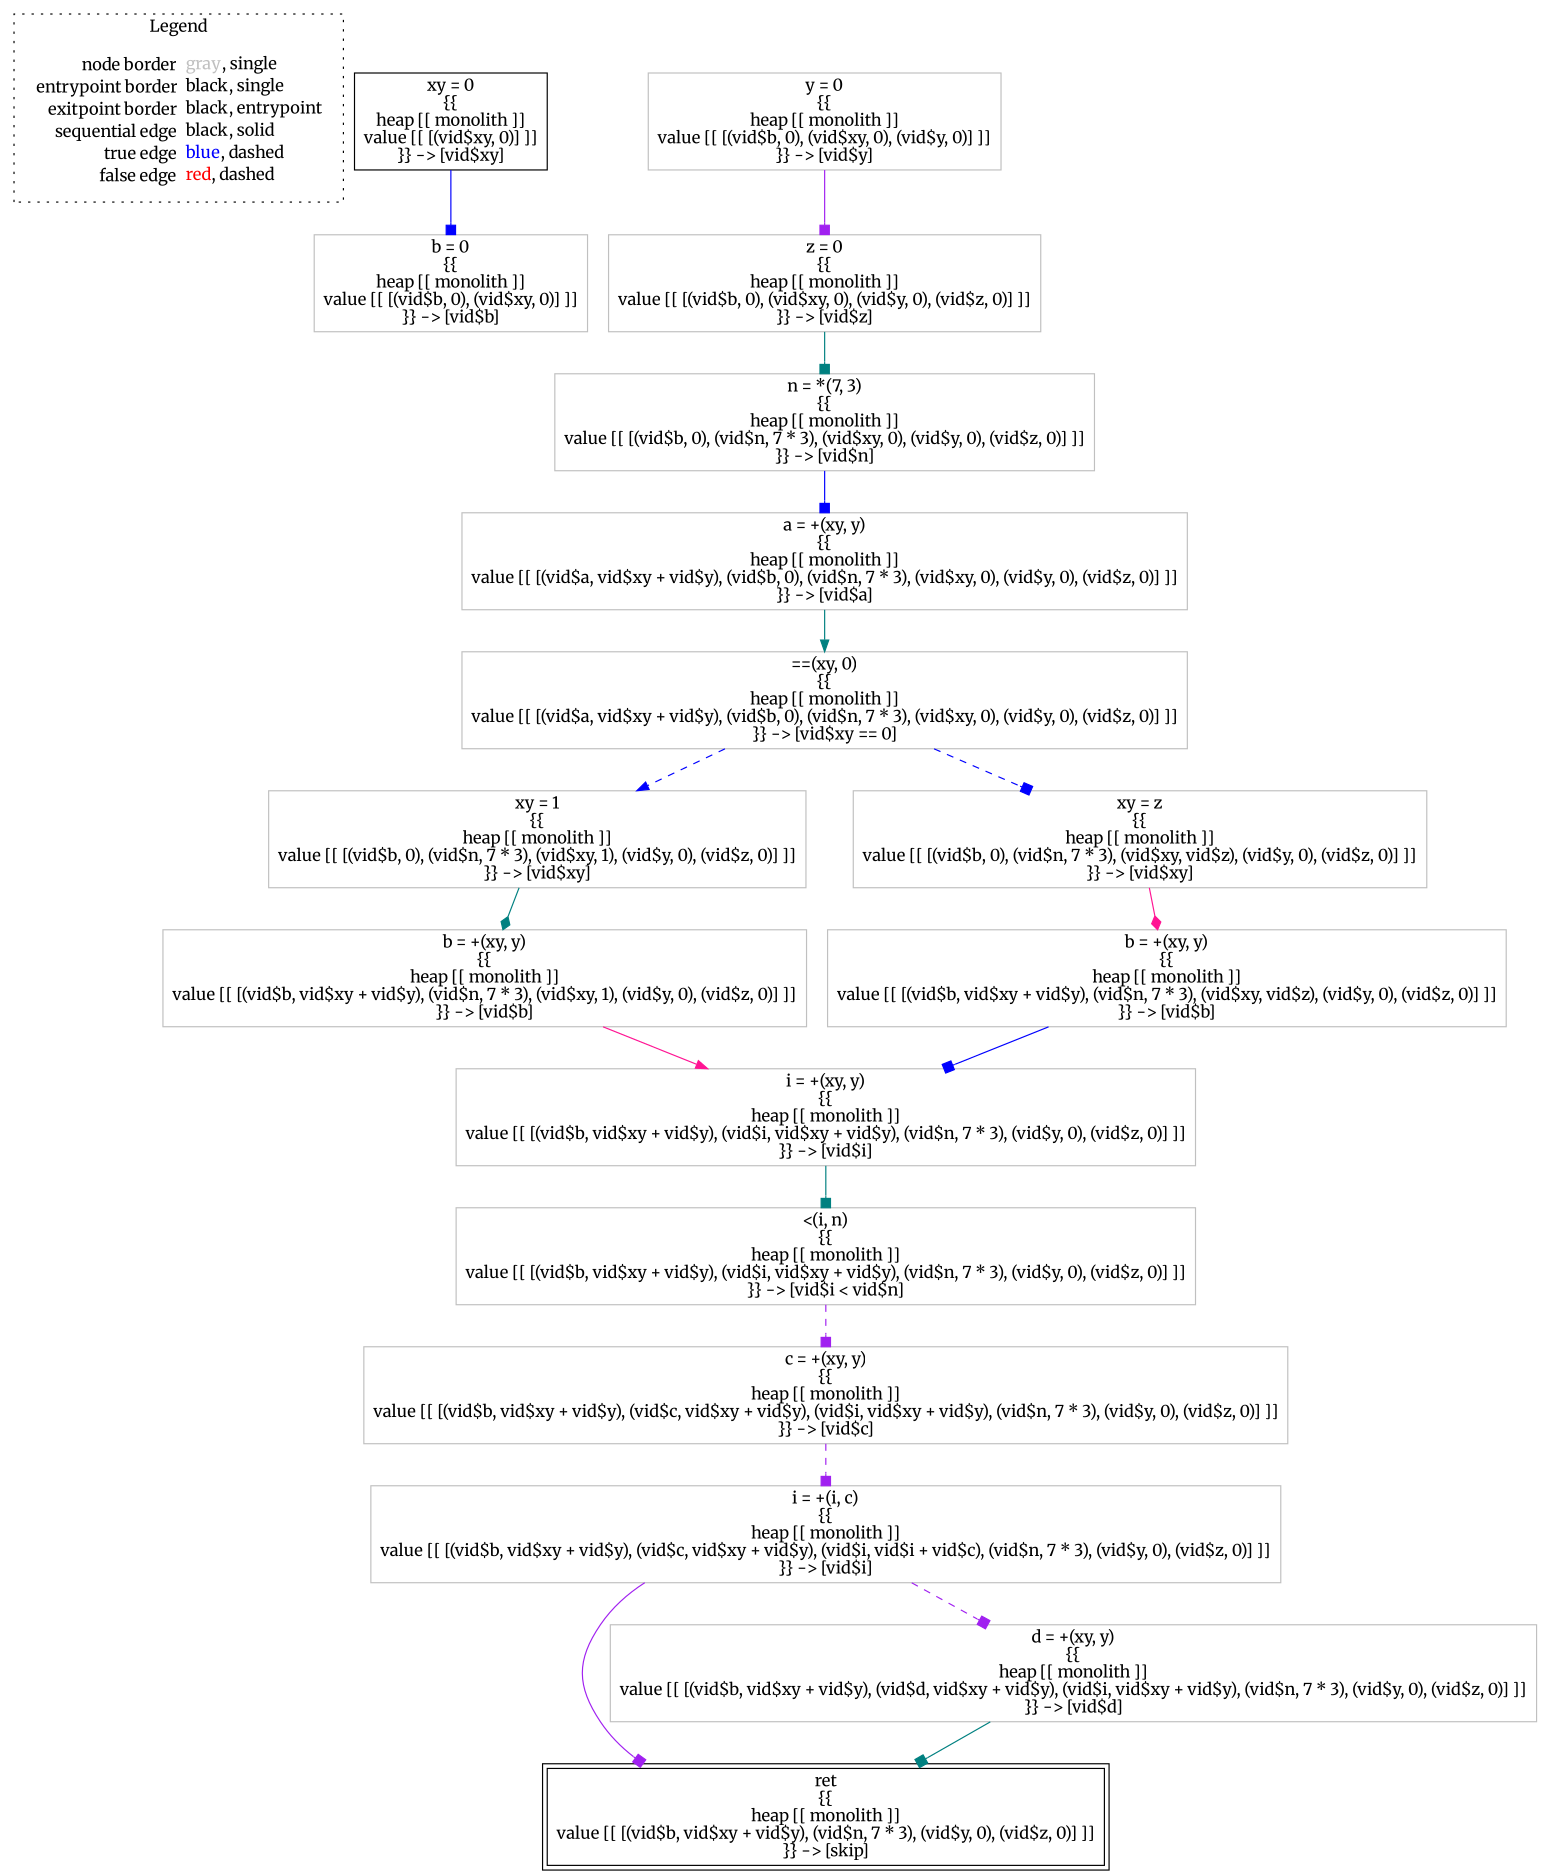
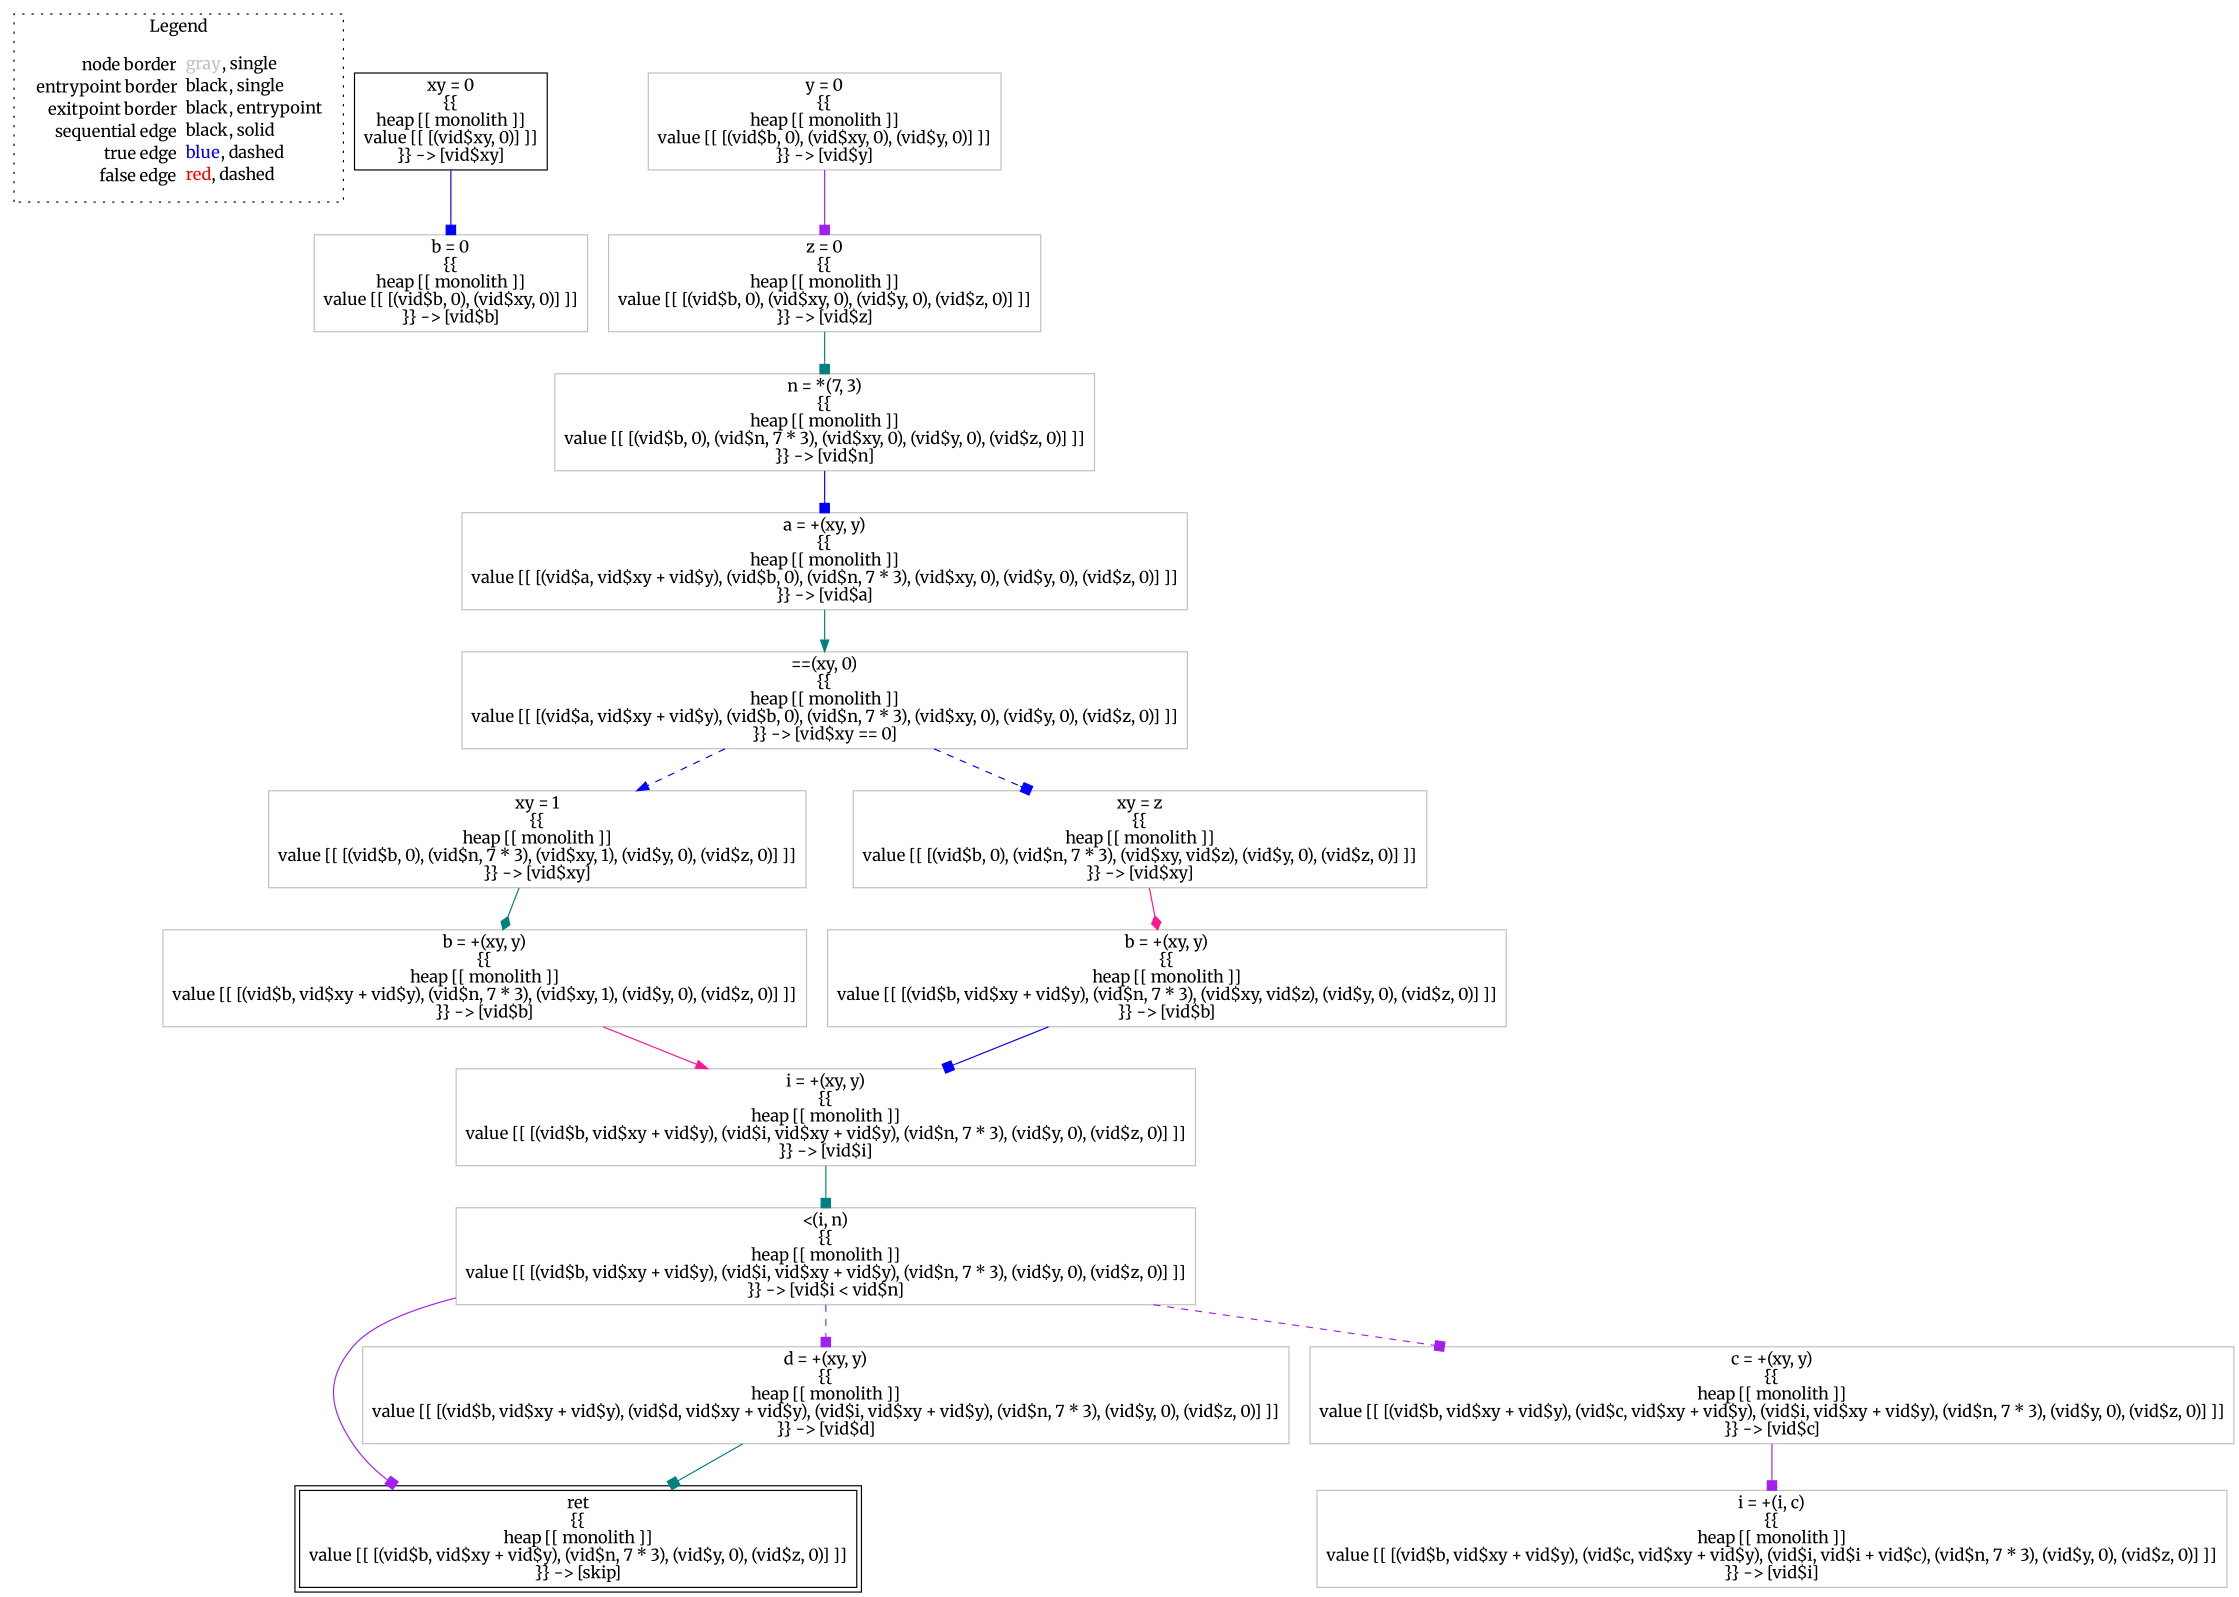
  digraph {
    fontname=Merriweather
    node [fontname=Merriweather shape=rect color=gray]
    edge [arrowhead=box color=blue fontname=Merriweather]
    n1 [label=<<table border="0" cellpadding="2" cellspacing="0" cellborder="0"><tr><td align="right">node border&nbsp;</td><td align="left"><font color="gray">gray</font>, single</td></tr><tr><td align="right">entrypoint border&nbsp;</td><td align="left"><font color="black">black</font>, single</td></tr><tr><td align="right">exitpoint border&nbsp;</td><td align="left"><font color="black">black</font>, entrypoint</td></tr><tr><td align="right">sequential edge&nbsp;</td><td align="left"><font color="black">black</font>, solid</td></tr><tr><td align="right">true edge&nbsp;</td><td align="left"><font color="blue">blue</font>, dashed</td></tr><tr><td align="right">false edge&nbsp;</td><td align="left"><font color="red">red</font>, dashed</td></tr></table>> shape=plaintext color=""]
    n2 [color=black label=<xy = 0<BR/>{{<BR/>heap [[ monolith ]]<BR/>value [[ [(vid$xy, 0)] ]]<BR/>}} -&gt; [vid$xy]>]
    n3 [label=<b = 0<BR/>{{<BR/>heap [[ monolith ]]<BR/>value [[ [(vid$b, 0), (vid$xy, 0)] ]]<BR/>}} -&gt; [vid$b]>]
    n4 [label=<b = +(xy, y)<BR/>{{<BR/>heap [[ monolith ]]<BR/>value [[ [(vid$b, vid$xy + vid$y), (vid$n, 7 * 3), (vid$xy, vid$z), (vid$y, 0), (vid$z, 0)] ]]<BR/>}} -&gt; [vid$b]>]
    n5 [label=<i = +(xy, y)<BR/>{{<BR/>heap [[ monolith ]]<BR/>value [[ [(vid$b, vid$xy + vid$y), (vid$i, vid$xy + vid$y), (vid$n, 7 * 3), (vid$y, 0), (vid$z, 0)] ]]<BR/>}} -&gt; [vid$i]>]
    n6 [label=<&lt;(i, n)<BR/>{{<BR/>heap [[ monolith ]]<BR/>value [[ [(vid$b, vid$xy + vid$y), (vid$i, vid$xy + vid$y), (vid$n, 7 * 3), (vid$y, 0), (vid$z, 0)] ]]<BR/>}} -&gt; [vid$i &lt; vid$n]>]
    n7 [label=<i = +(i, c)<BR/>{{<BR/>heap [[ monolith ]]<BR/>value [[ [(vid$b, vid$xy + vid$y), (vid$c, vid$xy + vid$y), (vid$i, vid$i + vid$c), (vid$n, 7 * 3), (vid$y, 0), (vid$z, 0)] ]]<BR/>}} -&gt; [vid$i]>]
    n8 [color=black label=<ret<BR/>{{<BR/>heap [[ monolith ]]<BR/>value [[ [(vid$b, vid$xy + vid$y), (vid$n, 7 * 3), (vid$y, 0), (vid$z, 0)] ]]<BR/>}} -&gt; [skip]> peripheries=2]
    n9 [label=<c = +(xy, y)<BR/>{{<BR/>heap [[ monolith ]]<BR/>value [[ [(vid$b, vid$xy + vid$y), (vid$c, vid$xy + vid$y), (vid$i, vid$xy + vid$y), (vid$n, 7 * 3), (vid$y, 0), (vid$z, 0)] ]]<BR/>}} -&gt; [vid$c]>]
    n10 [label=<d = +(xy, y)<BR/>{{<BR/>heap [[ monolith ]]<BR/>value [[ [(vid$b, vid$xy + vid$y), (vid$d, vid$xy + vid$y), (vid$i, vid$xy + vid$y), (vid$n, 7 * 3), (vid$y, 0), (vid$z, 0)] ]]<BR/>}} -&gt; [vid$d]>]
    n11 [label=<y = 0<BR/>{{<BR/>heap [[ monolith ]]<BR/>value [[ [(vid$b, 0), (vid$xy, 0), (vid$y, 0)] ]]<BR/>}} -&gt; [vid$y]>]
    n12 [label=<z = 0<BR/>{{<BR/>heap [[ monolith ]]<BR/>value [[ [(vid$b, 0), (vid$xy, 0), (vid$y, 0), (vid$z, 0)] ]]<BR/>}} -&gt; [vid$z]>]
    n13 [label=<n = *(7, 3)<BR/>{{<BR/>heap [[ monolith ]]<BR/>value [[ [(vid$b, 0), (vid$n, 7 * 3), (vid$xy, 0), (vid$y, 0), (vid$z, 0)] ]]<BR/>}} -&gt; [vid$n]>]
    n14 [label=<xy = 1<BR/>{{<BR/>heap [[ monolith ]]<BR/>value [[ [(vid$b, 0), (vid$n, 7 * 3), (vid$xy, 1), (vid$y, 0), (vid$z, 0)] ]]<BR/>}} -&gt; [vid$xy]>]
    n15 [label=<b = +(xy, y)<BR/>{{<BR/>heap [[ monolith ]]<BR/>value [[ [(vid$b, vid$xy + vid$y), (vid$n, 7 * 3), (vid$xy, 1), (vid$y, 0), (vid$z, 0)] ]]<BR/>}} -&gt; [vid$b]>]
    n16 [label=<xy = z<BR/>{{<BR/>heap [[ monolith ]]<BR/>value [[ [(vid$b, 0), (vid$n, 7 * 3), (vid$xy, vid$z), (vid$y, 0), (vid$z, 0)] ]]<BR/>}} -&gt; [vid$xy]>]
    n17 [label=<a = +(xy, y)<BR/>{{<BR/>heap [[ monolith ]]<BR/>value [[ [(vid$a, vid$xy + vid$y), (vid$b, 0), (vid$n, 7 * 3), (vid$xy, 0), (vid$y, 0), (vid$z, 0)] ]]<BR/>}} -&gt; [vid$a]>]
    n18 [label=<==(xy, 0)<BR/>{{<BR/>heap [[ monolith ]]<BR/>value [[ [(vid$a, vid$xy + vid$y), (vid$b, 0), (vid$n, 7 * 3), (vid$xy, 0), (vid$y, 0), (vid$z, 0)] ]]<BR/>}} -&gt; [vid$xy == 0]>]
    subgraph cluster_1 {
      label=Legend
      style=dotted
      n1
    }
    n2 -> n3
    n4 -> n5
    n5 -> n6 [color=teal]
    n6 -> n9 [color=purple style=dashed]
-   n7 -> n10 [color=purple style=dashed]
-   n7 -> n8 [color=purple]
-   n9 -> n7 [color=purple style=dashed]
+   n6 -> n10 [color=purple style=dashed]
+   n6 -> n8 [color=purple]
+   n9 -> n7 [color=purple]
    n10 -> n8 [color=teal]
    n11 -> n12 [color=purple]
    n12 -> n13 [color=teal]
    n13 -> n17
    n14 -> n15 [arrowhead=diamond color=teal]
    n15 -> n5 [arrowhead=normal color=deeppink]
    n16 -> n4 [arrowhead=diamond color=deeppink]
    n17 -> n18 [arrowhead=normal color=teal]
    n18 -> n14 [arrowhead=normal style=dashed]
    n18 -> n16 [style=dashed]
  }
